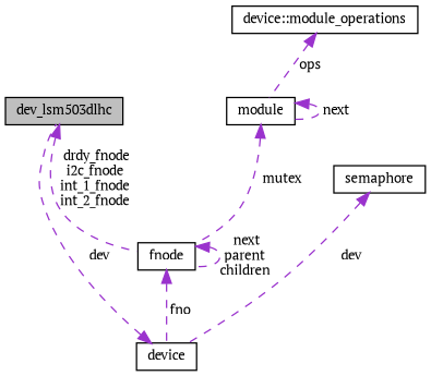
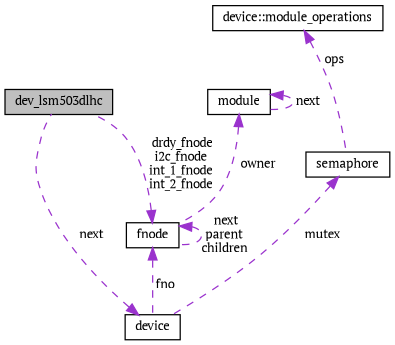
  digraph {
    fontname="PT Serif"
    node [color=black fillcolor=white fontname="PT Serif" fontsize=10 shape=record style=filled]
    edge [color=darkorchid3 dir=back fontname="PT Serif" fontsize=10 labelfontname=Helvetica labelfontsize=10 style=dashed]
    n1 [fillcolor=grey75 fontcolor=black height=0.2 label=dev_lsm503dlhc width=0.4]
    n2 [height=0.2 label=fnode width=0.4]
    n3 [height=0.2 label=device width=0.4]
    n4 [height=0.2 label=module width=0.4]
    n5 [height=0.2 label="device::module_operations" width=0.4]
    n6 [height=0.2 label=semaphore width=0.4]
-   n1 -> n2 [label=" drdy_fnode\ni2c_fnode\nint_1_fnode\nint_2_fnode"]
+   n2 -> n1 [label=" drdy_fnode\ni2c_fnode\nint_1_fnode\nint_2_fnode"]
    n2 -> n2 [label=" next\nparent\nchildren"]
    n2 -> n3 [label=" fno"]
-   n3 -> n1 [label=" dev"]
-   n4 -> n2 [label=" mutex"]
+   n3 -> n1 [label=" next"]
+   n4 -> n2 [label=" owner"]
    n4 -> n4 [label=" next"]
-   n5 -> n4 [label=" ops"]
-   n6 -> n3 [label=" dev"]
+   n5 -> n6 [label=" ops"]
+   n6 -> n3 [label=" mutex"]
  }
